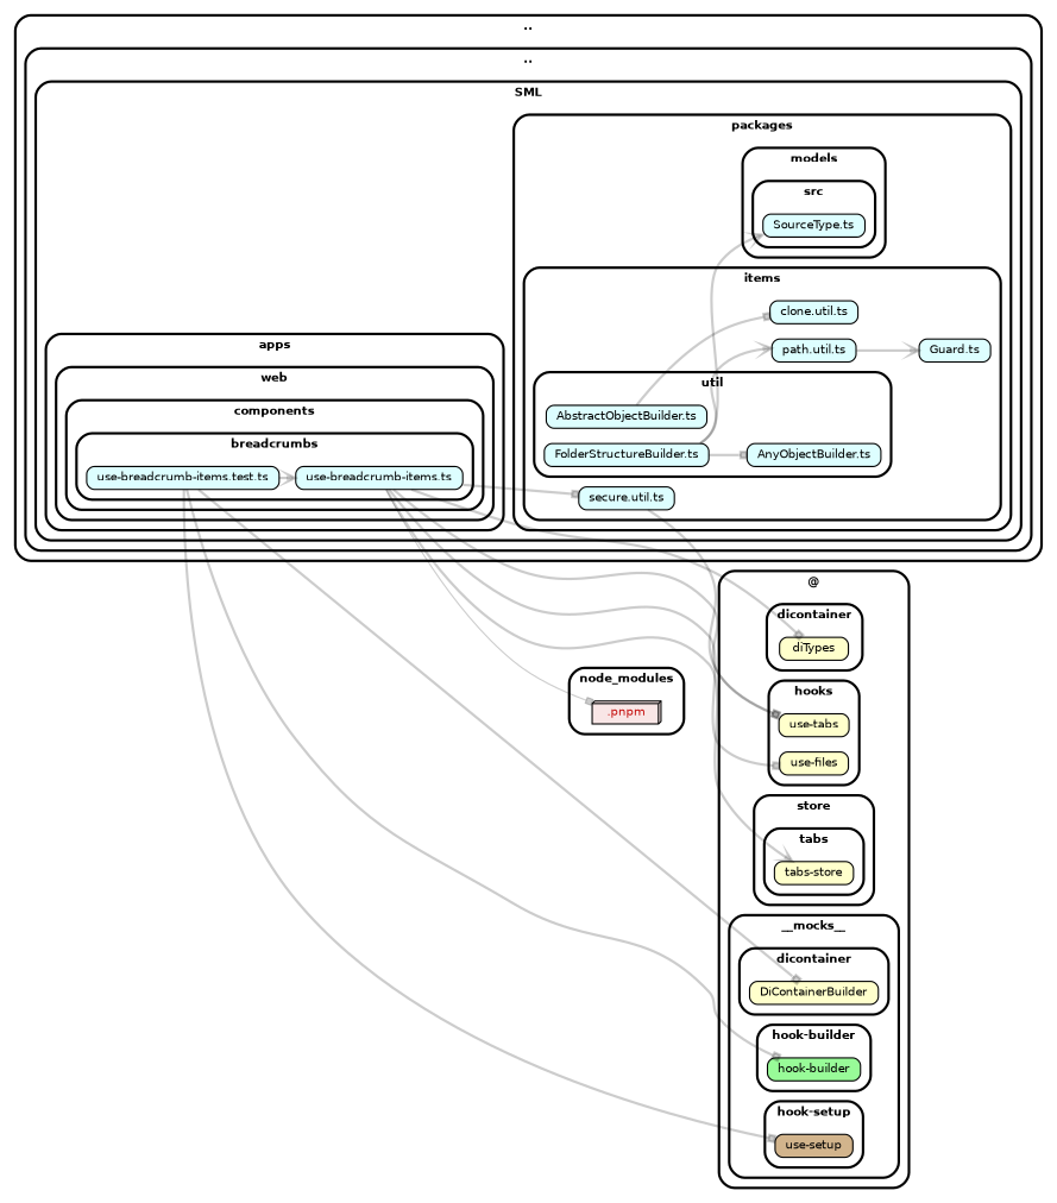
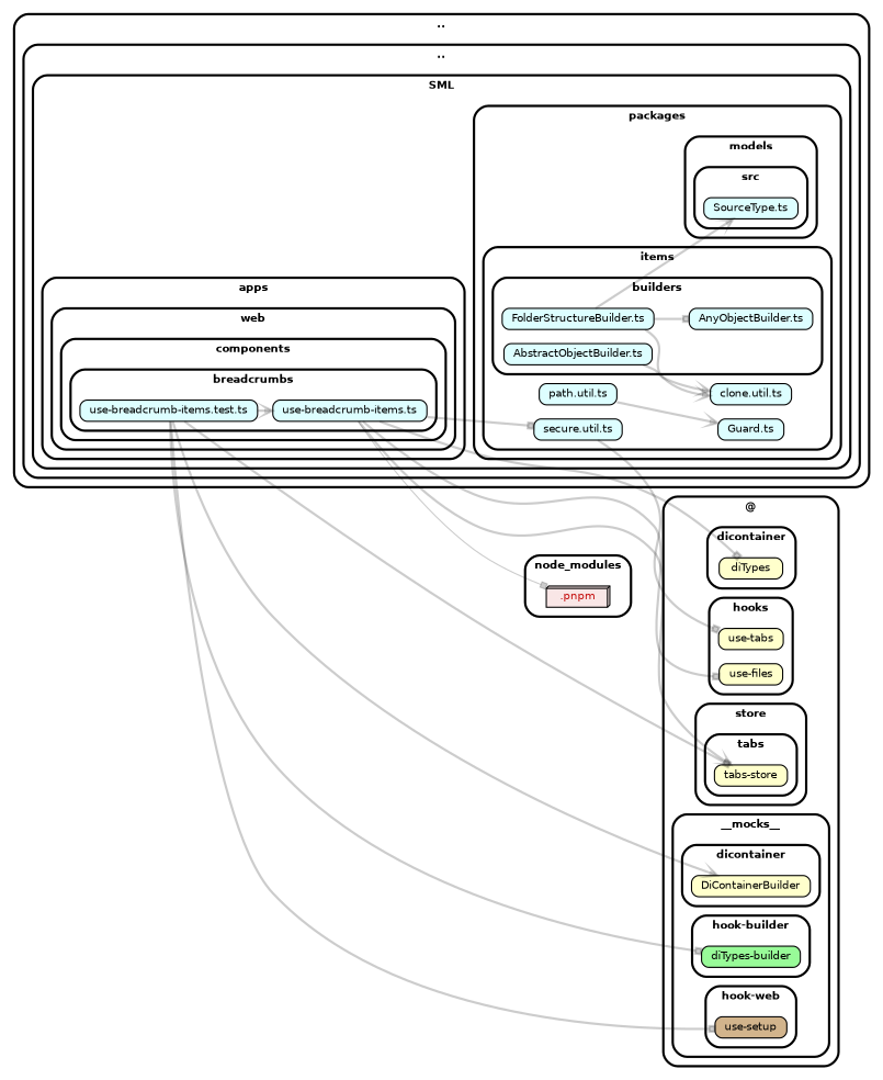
  strict digraph {
    compound=true
    fillcolor="#ffffff"
    fontname="Helvetica-bold"
    fontsize=9
    nodesep=0.16
    rankdir=LR
    ranksep=0.18
    splines=true
    style="rounded,bold,filled"
    node [color=black fillcolor="#ddfeff" fontcolor=black fontname=Helvetica fontsize=9 shape=box style="rounded, filled"]
    edge [arrowhead=box arrowsize=0.6 color="#00000033" fontname=Helvetica fontsize=9 penwidth=2.0]
    n1 [height=0.2 label=<use-breadcrumb-items.test.ts>]
    n2 [height=0.2 label=<use-breadcrumb-items.ts>]
    n3 [height=0.2 label=<SourceType.ts>]
    n4 [height=0.2 label=<FolderStructureBuilder.ts>]
    n5 [height=0.2 label=<AbstractObjectBuilder.ts>]
    n6 [height=0.2 label=<AnyObjectBuilder.ts>]
    n7 [height=0.2 label=<secure.util.ts>]
    n8 [height=0.2 label=<Guard.ts>]
    n9 [height=0.2 label=<clone.util.ts>]
    n10 [height=0.2 label=<path.util.ts>]
    n11 [fillcolor="#ffffcc" height=0.2 label=<diTypes>]
    n12 [fillcolor="#ffffcc" height=0.2 label=<DiContainerBuilder>]
-   n13 [fillcolor=palegreen height=0.2 label="hook-builder" style="rounded, filled,filled"]
+   n13 [fillcolor=palegreen height=0.2 label="diTypes-builder" style="rounded, filled,filled"]
    n14 [fillcolor=tan height=0.2 label="use-setup" style="rounded, filled,filled"]
    n15 [fillcolor="#ffffcc" height=0.2 label=<use-tabs>]
    n16 [fillcolor="#ffffcc" height=0.2 label=<use-files>]
    n17 [fillcolor="#ffffcc" height=0.2 label=<tabs-store>]
    n18 [fillcolor="#c40b0a1a" fontcolor="#c40b0a" height=0.2 label=<.pnpm> shape=box3d]
    subgraph cluster_1 {
      label=".."
      subgraph cluster_2 {
        label=".."
        subgraph cluster_3 {
          label=SML
          subgraph cluster_4 {
            label=apps
            subgraph cluster_5 {
              label=web
              subgraph cluster_6 {
                label=components
                subgraph cluster_7 {
                  label=breadcrumbs
                  n1
                  n2
                }
              }
            }
          }
          subgraph cluster_8 {
            label=packages
            subgraph cluster_9 {
              label=models
              subgraph cluster_10 {
                label=src
                n3
              }
            }
            subgraph cluster_11 {
              label=items
              n7
              n8
              n9
              n10
              subgraph cluster_12 {
-               label=util
+               label=builders
                n4
                n5
                n6
              }
            }
          }
        }
      }
    }
    subgraph cluster_13 {
      label="@"
      subgraph cluster_14 {
        label=dicontainer
        n11
      }
      subgraph cluster_15 {
        label=__mocks__
        subgraph cluster_16 {
          label=dicontainer
          n12
        }
        subgraph cluster_17 {
          label="hook-builder"
          n13
        }
        subgraph cluster_18 {
-         label="hook-setup"
+         label="hook-web"
          n14
        }
      }
      subgraph cluster_19 {
        label=hooks
        n15
        n16
      }
      subgraph cluster_20 {
        label=store
        subgraph cluster_21 {
          label=tabs
          n17
        }
      }
    }
    subgraph cluster_22 {
      label=node_modules
      n18
    }
    n1 -> n2 [arrowhead=vee]
-   n1 -> n12
+   n1 -> n12 [arrowhead=vee]
    n1 -> n13
    n1 -> n14
+   n1 -> n17
    n2 -> n7
    n2 -> n11
-   n2 -> n15
    n2 -> n16
    n2 -> n17 [arrowhead=vee]
    n2 -> n18 [penwidth=1.0]
    n4 -> n3 [arrowhead=vee]
    n4 -> n6
-   n4 -> n10 [arrowhead=vee]
-   n5 -> n9
+   n4 -> n9 [arrowhead=vee]
+   n5 -> n9 [arrowhead=vee]
    n7 -> n15
    n10 -> n8 [arrowhead=vee]
  }
